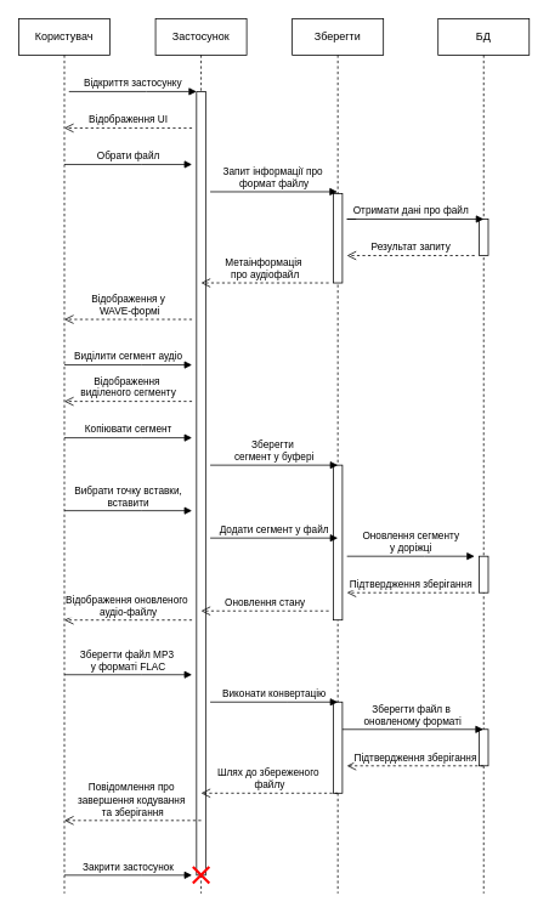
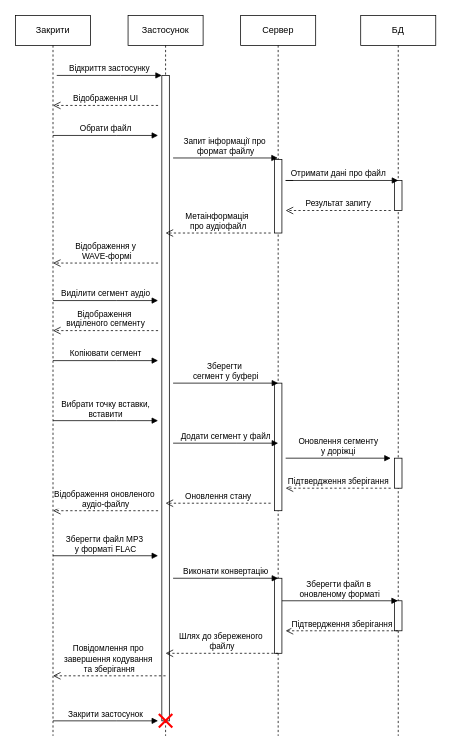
  <mxCell id="0" />
  <mxCell id="1" parent="0" />
- <mxCell id="2" value="Користувач" style="shape=umlLifeline;perimeter=lifelinePerimeter;whiteSpace=wrap;html=1;container=0;dropTarget=0;collapsible=0;recursiveResize=0;outlineConnect=0;portConstraint=eastwest;newEdgeStyle={&quot;edgeStyle&quot;:&quot;elbowEdgeStyle&quot;,&quot;elbow&quot;:&quot;vertical&quot;,&quot;curved&quot;:0,&quot;rounded&quot;:0};" parent="1" vertex="1"><mxGeometry x="20" y="20" width="100" height="960" as="geometry" /></mxCell>
+ <mxCell id="2" value="Закрити" style="shape=umlLifeline;perimeter=lifelinePerimeter;whiteSpace=wrap;html=1;container=0;dropTarget=0;collapsible=0;recursiveResize=0;outlineConnect=0;portConstraint=eastwest;newEdgeStyle={&quot;edgeStyle&quot;:&quot;elbowEdgeStyle&quot;,&quot;elbow&quot;:&quot;vertical&quot;,&quot;curved&quot;:0,&quot;rounded&quot;:0};" parent="1" vertex="1"><mxGeometry x="20" y="20" width="100" height="960" as="geometry" /></mxCell>
  <mxCell id="3" value="Застосунок" style="shape=umlLifeline;perimeter=lifelinePerimeter;whiteSpace=wrap;html=1;container=0;dropTarget=0;collapsible=0;recursiveResize=0;outlineConnect=0;portConstraint=eastwest;newEdgeStyle={&quot;edgeStyle&quot;:&quot;elbowEdgeStyle&quot;,&quot;elbow&quot;:&quot;vertical&quot;,&quot;curved&quot;:0,&quot;rounded&quot;:0};" parent="1" vertex="1"><mxGeometry x="170" y="20" width="100" height="960" as="geometry" /></mxCell>
  <mxCell id="4" value="" style="html=1;points=[];perimeter=orthogonalPerimeter;outlineConnect=0;targetShapes=umlLifeline;portConstraint=eastwest;newEdgeStyle={&quot;edgeStyle&quot;:&quot;elbowEdgeStyle&quot;,&quot;elbow&quot;:&quot;vertical&quot;,&quot;curved&quot;:0,&quot;rounded&quot;:0};" parent="3" vertex="1"><mxGeometry x="45" y="80" width="10" height="860" as="geometry" /></mxCell>
  <mxCell id="5" value="Відкриття застосунку" style="html=1;verticalAlign=bottom;endArrow=block;edgeStyle=elbowEdgeStyle;elbow=vertical;curved=0;rounded=0;" parent="1" target="4" edge="1"><mxGeometry relative="1" as="geometry"><mxPoint x="75" y="100" as="sourcePoint" /><Array as="points"><mxPoint x="160" y="100" /></Array></mxGeometry></mxCell>
  <mxCell id="6" value="Відображення UI" style="html=1;verticalAlign=bottom;endArrow=open;dashed=1;endSize=8;edgeStyle=elbowEdgeStyle;elbow=vertical;curved=0;rounded=0;" parent="1" edge="1"><mxGeometry relative="1" as="geometry"><mxPoint x="70" y="140" as="targetPoint" /><Array as="points"><mxPoint x="165" y="140" /></Array><mxPoint x="210" y="140" as="sourcePoint" /></mxGeometry></mxCell>
- <mxCell id="7" value="Зберегти" style="shape=umlLifeline;perimeter=lifelinePerimeter;whiteSpace=wrap;html=1;container=0;dropTarget=0;collapsible=0;recursiveResize=0;outlineConnect=0;portConstraint=eastwest;newEdgeStyle={&quot;edgeStyle&quot;:&quot;elbowEdgeStyle&quot;,&quot;elbow&quot;:&quot;vertical&quot;,&quot;curved&quot;:0,&quot;rounded&quot;:0};" parent="1" vertex="1"><mxGeometry x="320" y="20" width="100" height="960" as="geometry" /></mxCell>
+ <mxCell id="7" value="Сервер" style="shape=umlLifeline;perimeter=lifelinePerimeter;whiteSpace=wrap;html=1;container=0;dropTarget=0;collapsible=0;recursiveResize=0;outlineConnect=0;portConstraint=eastwest;newEdgeStyle={&quot;edgeStyle&quot;:&quot;elbowEdgeStyle&quot;,&quot;elbow&quot;:&quot;vertical&quot;,&quot;curved&quot;:0,&quot;rounded&quot;:0};" parent="1" vertex="1"><mxGeometry x="320" y="20" width="100" height="960" as="geometry" /></mxCell>
  <mxCell id="8" value="&lt;span style=&quot;color: rgba(0, 0, 0, 0); font-family: monospace; font-size: 0px; text-align: start;&quot;&gt;%3CmxGraphModel%3E%3Croot%3E%3CmxCell%20id%3D%220%22%2F%3E%3CmxCell%20id%3D%221%22%20parent%3D%220%22%2F%3E%3CmxCell%20id%3D%222%22%20value%3D%22%D0%92%D0%B8%D0%B4%D1%96%D0%BB%D0%B8%D1%82%D0%B8%20%D1%81%D0%B5%D0%B3%D0%BC%D0%B5%D0%BD%D1%82%20%D0%B0%D1%83%D0%B4%D1%96%D0%BE%22%20style%3D%22html%3D1%3BverticalAlign%3Dbottom%3BendArrow%3Dblock%3BedgeStyle%3DelbowEdgeStyle%3Belbow%3Dvertical%3Bcurved%3D0%3Brounded%3D0%3B%22%20edge%3D%221%22%20parent%3D%221%22%3E%3CmxGeometry%20x%3D%220.005%22%20relative%3D%221%22%20as%3D%22geometry%22%3E%3CmxPoint%20x%3D%2290%22%20y%3D%22420%22%20as%3D%22sourcePoint%22%2F%3E%3CArray%20as%3D%22points%22%3E%3CmxPoint%20x%3D%22175%22%20y%3D%22420%22%2F%3E%3C%2FArray%3E%3CmxPoint%20x%3D%22230%22%20y%3D%22420%22%20as%3D%22targetPoint%22%2F%3E%3CmxPoint%20as%3D%22offset%22%2F%3E%3C%2FmxGeometry%3E%3C%2FmxCell%3E%3C%2Froot%3E%3C%2FmxGraphModel%3E&lt;/span&gt;" style="html=1;points=[];perimeter=orthogonalPerimeter;outlineConnect=0;targetShapes=umlLifeline;portConstraint=eastwest;newEdgeStyle={&quot;edgeStyle&quot;:&quot;elbowEdgeStyle&quot;,&quot;elbow&quot;:&quot;vertical&quot;,&quot;curved&quot;:0,&quot;rounded&quot;:0};" parent="7" vertex="1"><mxGeometry x="45" y="192" width="10" height="98" as="geometry" /></mxCell>
  <mxCell id="9" value="&lt;span style=&quot;color: rgba(0, 0, 0, 0); font-family: monospace; font-size: 0px; text-align: start;&quot;&gt;%3CmxGraphModel%3E%3Croot%3E%3CmxCell%20id%3D%220%22%2F%3E%3CmxCell%20id%3D%221%22%20parent%3D%220%22%2F%3E%3CmxCell%20id%3D%222%22%20value%3D%22%D0%92%D0%B8%D0%B4%D1%96%D0%BB%D0%B8%D1%82%D0%B8%20%D1%81%D0%B5%D0%B3%D0%BC%D0%B5%D0%BD%D1%82%20%D0%B0%D1%83%D0%B4%D1%96%D0%BE%22%20style%3D%22html%3D1%3BverticalAlign%3Dbottom%3BendArrow%3Dblock%3BedgeStyle%3DelbowEdgeStyle%3Belbow%3Dvertical%3Bcurved%3D0%3Brounded%3D0%3B%22%20edge%3D%221%22%20parent%3D%221%22%3E%3CmxGeometry%20x%3D%220.005%22%20relative%3D%221%22%20as%3D%22geometry%22%3E%3CmxPoint%20x%3D%2290%22%20y%3D%22420%22%20as%3D%22sourcePoint%22%2F%3E%3CArray%20as%3D%22points%22%3E%3CmxPoint%20x%3D%22175%22%20y%3D%22420%22%2F%3E%3C%2FArray%3E%3CmxPoint%20x%3D%22230%22%20y%3D%22420%22%20as%3D%22targetPoint%22%2F%3E%3CmxPoint%20as%3D%22offset%22%2F%3E%3C%2FmxGeometry%3E%3C%2FmxCell%3E%3C%2Froot%3E%3C%2FmxGraphModel%3E&lt;/span&gt;&lt;span style=&quot;color: rgba(0, 0, 0, 0); font-family: monospace; font-size: 0px; text-align: start;&quot;&gt;%3CmxGraphModel%3E%3Croot%3E%3CmxCell%20id%3D%220%22%2F%3E%3CmxCell%20id%3D%221%22%20parent%3D%220%22%2F%3E%3CmxCell%20id%3D%222%22%20value%3D%22%D0%92%D0%B8%D0%B4%D1%96%D0%BB%D0%B8%D1%82%D0%B8%20%D1%81%D0%B5%D0%B3%D0%BC%D0%B5%D0%BD%D1%82%20%D0%B0%D1%83%D0%B4%D1%96%D0%BE%22%20style%3D%22html%3D1%3BverticalAlign%3Dbottom%3BendArrow%3Dblock%3BedgeStyle%3DelbowEdgeStyle%3Belbow%3Dvertical%3Bcurved%3D0%3Brounded%3D0%3B%22%20edge%3D%221%22%20parent%3D%221%22%3E%3CmxGeometry%20x%3D%220.005%22%20relative%3D%221%22%20as%3D%22geometry%22%3E%3CmxPoint%20x%3D%2290%22%20y%3D%22420%22%20as%3D%22sourcePoint%22%2F%3E%3CArray%20as%3D%22points%22%3E%3CmxPoint%20x%3D%22175%22%20y%3D%22420%22%2F%3E%3C%2FArray%3E%3CmxPoint%20x%3D%22230%22%20y%3D%22420%22%20as%3D%22targetPoint%22%2F%3E%3CmxPoint%20as%3D%22offset%22%2F%3E%3C%2FmxGeometry%3E%3C%2FmxCell%3E%3C%2Froot%3E%3C%2FmxGraphModel%3E&lt;/span&gt;&lt;span style=&quot;color: rgba(0, 0, 0, 0); font-family: monospace; font-size: 0px; text-align: start;&quot;&gt;%3CmxGraphModel%3E%3Croot%3E%3CmxCell%20id%3D%220%22%2F%3E%3CmxCell%20id%3D%221%22%20parent%3D%220%22%2F%3E%3CmxCell%20id%3D%222%22%20value%3D%22%D0%92%D0%B8%D0%B4%D1%96%D0%BB%D0%B8%D1%82%D0%B8%20%D1%81%D0%B5%D0%B3%D0%BC%D0%B5%D0%BD%D1%82%20%D0%B0%D1%83%D0%B4%D1%96%D0%BE%22%20style%3D%22html%3D1%3BverticalAlign%3Dbottom%3BendArrow%3Dblock%3BedgeStyle%3DelbowEdgeStyle%3Belbow%3Dvertical%3Bcurved%3D0%3Brounded%3D0%3B%22%20edge%3D%221%22%20parent%3D%221%22%3E%3CmxGeometry%20x%3D%220.005%22%20relative%3D%221%22%20as%3D%22geometry%22%3E%3CmxPoint%20x%3D%2290%22%20y%3D%22420%22%20as%3D%22sourcePoint%22%2F%3E%3CArray%20as%3D%22points%22%3E%3CmxPoint%20x%3D%22175%22%20y%3D%22420%22%2F%3E%3C%2FArray%3E%3CmxPoint%20x%3D%22230%22%20y%3D%22420%22%20as%3D%22targetPoint%22%2F%3E%3CmxPoint%20as%3D%22offset%22%2F%3E%3C%2FmxGeometry%3E%3C%2FmxCell%3E%3C%2Froot%3E%3C%2FmxGraphModel%3E&lt;/span&gt;" style="html=1;points=[];perimeter=orthogonalPerimeter;outlineConnect=0;targetShapes=umlLifeline;portConstraint=eastwest;newEdgeStyle={&quot;edgeStyle&quot;:&quot;elbowEdgeStyle&quot;,&quot;elbow&quot;:&quot;vertical&quot;,&quot;curved&quot;:0,&quot;rounded&quot;:0};" vertex="1" parent="7"><mxGeometry x="45" y="490" width="10" height="170" as="geometry" /></mxCell>
  <mxCell id="10" value="" style="html=1;points=[];perimeter=orthogonalPerimeter;outlineConnect=0;targetShapes=umlLifeline;portConstraint=eastwest;newEdgeStyle={&quot;edgeStyle&quot;:&quot;elbowEdgeStyle&quot;,&quot;elbow&quot;:&quot;vertical&quot;,&quot;curved&quot;:0,&quot;rounded&quot;:0};" vertex="1" parent="7"><mxGeometry x="45" y="750" width="10" height="100" as="geometry" /></mxCell>
  <mxCell id="11" value="БД" style="shape=umlLifeline;perimeter=lifelinePerimeter;whiteSpace=wrap;html=1;container=0;dropTarget=0;collapsible=0;recursiveResize=0;outlineConnect=0;portConstraint=eastwest;newEdgeStyle={&quot;edgeStyle&quot;:&quot;elbowEdgeStyle&quot;,&quot;elbow&quot;:&quot;vertical&quot;,&quot;curved&quot;:0,&quot;rounded&quot;:0};" parent="1" vertex="1"><mxGeometry x="480" y="20" width="100" height="960" as="geometry" /></mxCell>
  <mxCell id="12" value="" style="html=1;points=[];perimeter=orthogonalPerimeter;outlineConnect=0;targetShapes=umlLifeline;portConstraint=eastwest;newEdgeStyle={&quot;edgeStyle&quot;:&quot;elbowEdgeStyle&quot;,&quot;elbow&quot;:&quot;vertical&quot;,&quot;curved&quot;:0,&quot;rounded&quot;:0};" parent="11" vertex="1"><mxGeometry x="45" y="220" width="10" height="40" as="geometry" /></mxCell>
  <mxCell id="13" value="" style="html=1;points=[];perimeter=orthogonalPerimeter;outlineConnect=0;targetShapes=umlLifeline;portConstraint=eastwest;newEdgeStyle={&quot;edgeStyle&quot;:&quot;elbowEdgeStyle&quot;,&quot;elbow&quot;:&quot;vertical&quot;,&quot;curved&quot;:0,&quot;rounded&quot;:0};" vertex="1" parent="11"><mxGeometry x="45" y="590" width="10" height="40" as="geometry" /></mxCell>
  <mxCell id="14" value="" style="html=1;points=[];perimeter=orthogonalPerimeter;outlineConnect=0;targetShapes=umlLifeline;portConstraint=eastwest;newEdgeStyle={&quot;edgeStyle&quot;:&quot;elbowEdgeStyle&quot;,&quot;elbow&quot;:&quot;vertical&quot;,&quot;curved&quot;:0,&quot;rounded&quot;:0};" vertex="1" parent="11"><mxGeometry x="45" y="780" width="10" height="40" as="geometry" /></mxCell>
  <mxCell id="15" value="Обрати файл" style="html=1;verticalAlign=bottom;endArrow=block;edgeStyle=elbowEdgeStyle;elbow=vertical;curved=0;rounded=0;" edge="1" parent="1"><mxGeometry relative="1" as="geometry"><mxPoint x="70" y="180" as="sourcePoint" /><Array as="points"><mxPoint x="155" y="180" /></Array><mxPoint x="210" y="180" as="targetPoint" /></mxGeometry></mxCell>
  <mxCell id="16" value="Запит інформації про&amp;nbsp;&lt;div&gt;формат файлу&lt;/div&gt;" style="html=1;verticalAlign=bottom;endArrow=block;elbow=vertical;rounded=0;exitX=1.5;exitY=0.262;exitDx=0;exitDy=0;exitPerimeter=0;" edge="1" parent="1"><mxGeometry x="0.003" relative="1" as="geometry"><mxPoint x="230" y="210" as="sourcePoint" /><mxPoint x="369.5" y="210" as="targetPoint" /><mxPoint as="offset" /></mxGeometry></mxCell>
  <mxCell id="17" value="Отримати дані про файл" style="html=1;verticalAlign=bottom;endArrow=block;edgeStyle=elbowEdgeStyle;elbow=vertical;curved=0;rounded=0;exitX=1.5;exitY=0.262;exitDx=0;exitDy=0;exitPerimeter=0;" edge="1" parent="1"><mxGeometry x="0.003" relative="1" as="geometry"><mxPoint x="390" y="240" as="sourcePoint" /><Array as="points"><mxPoint x="380" y="240" /></Array><mxPoint x="530" y="240" as="targetPoint" /><mxPoint as="offset" /></mxGeometry></mxCell>
  <mxCell id="18" value="Результат запиту" style="html=1;verticalAlign=bottom;endArrow=open;dashed=1;endSize=8;edgeStyle=elbowEdgeStyle;elbow=vertical;curved=0;rounded=0;" edge="1" parent="1"><mxGeometry x="0.005" relative="1" as="geometry"><mxPoint x="380" y="280" as="targetPoint" /><Array as="points"><mxPoint x="475" y="280" /></Array><mxPoint x="520" y="280" as="sourcePoint" /><mxPoint as="offset" /></mxGeometry></mxCell>
  <mxCell id="19" value="Метаінформація&amp;nbsp;&lt;div&gt;про аудіофайл&lt;/div&gt;" style="html=1;verticalAlign=bottom;endArrow=open;dashed=1;endSize=8;edgeStyle=elbowEdgeStyle;elbow=vertical;curved=0;rounded=0;" edge="1" parent="1"><mxGeometry x="0.005" relative="1" as="geometry"><mxPoint x="220" y="310" as="targetPoint" /><Array as="points"><mxPoint x="315" y="310" /></Array><mxPoint x="360" y="310" as="sourcePoint" /><mxPoint as="offset" /></mxGeometry></mxCell>
  <mxCell id="20" value="Відображення у&lt;br&gt;&amp;nbsp;WAVE-формі" style="html=1;verticalAlign=bottom;endArrow=open;dashed=1;endSize=8;edgeStyle=elbowEdgeStyle;elbow=vertical;curved=0;rounded=0;" edge="1" parent="1"><mxGeometry relative="1" as="geometry"><mxPoint x="70" y="350" as="targetPoint" /><Array as="points"><mxPoint x="165" y="350" /></Array><mxPoint x="210" y="350" as="sourcePoint" /></mxGeometry></mxCell>
  <mxCell id="21" value="Виділити сегмент аудіо" style="html=1;verticalAlign=bottom;endArrow=block;edgeStyle=elbowEdgeStyle;elbow=vertical;curved=0;rounded=0;" edge="1" parent="1"><mxGeometry x="0.005" relative="1" as="geometry"><mxPoint x="70" y="400" as="sourcePoint" /><Array as="points"><mxPoint x="155" y="400" /></Array><mxPoint x="210" y="400" as="targetPoint" /><mxPoint as="offset" /></mxGeometry></mxCell>
  <mxCell id="22" value="Відображення&amp;nbsp;&lt;div&gt;виділеного сегменту&lt;/div&gt;" style="html=1;verticalAlign=bottom;endArrow=open;dashed=1;endSize=8;edgeStyle=elbowEdgeStyle;elbow=vertical;curved=0;rounded=0;" edge="1" parent="1"><mxGeometry relative="1" as="geometry"><mxPoint x="70" y="440" as="targetPoint" /><Array as="points"><mxPoint x="165" y="440" /></Array><mxPoint x="210" y="440" as="sourcePoint" /></mxGeometry></mxCell>
  <mxCell id="23" value="Копіювати сегмент" style="html=1;verticalAlign=bottom;endArrow=block;edgeStyle=elbowEdgeStyle;elbow=vertical;curved=0;rounded=0;" edge="1" parent="1"><mxGeometry x="0.005" relative="1" as="geometry"><mxPoint x="70" y="480" as="sourcePoint" /><Array as="points"><mxPoint x="155" y="480" /></Array><mxPoint x="210" y="480" as="targetPoint" /><mxPoint as="offset" /></mxGeometry></mxCell>
  <mxCell id="24" value="Зберегти&amp;nbsp;&lt;div&gt;сегмент у буфері&lt;/div&gt;" style="html=1;verticalAlign=bottom;endArrow=block;edgeStyle=elbowEdgeStyle;elbow=vertical;curved=0;rounded=0;" edge="1" parent="1"><mxGeometry x="0.005" relative="1" as="geometry"><mxPoint x="230" y="510" as="sourcePoint" /><Array as="points"><mxPoint x="315" y="510" /></Array><mxPoint x="370" y="510" as="targetPoint" /><mxPoint as="offset" /></mxGeometry></mxCell>
  <mxCell id="25" value="Вибрати точку вставки,&lt;div&gt;вставити&lt;/div&gt;" style="html=1;verticalAlign=bottom;endArrow=block;edgeStyle=elbowEdgeStyle;elbow=vertical;curved=0;rounded=0;" edge="1" parent="1"><mxGeometry x="0.005" relative="1" as="geometry"><mxPoint x="70" y="560" as="sourcePoint" /><Array as="points"><mxPoint x="155" y="560" /></Array><mxPoint x="210" y="560" as="targetPoint" /><mxPoint as="offset" /></mxGeometry></mxCell>
  <mxCell id="26" value="Додати сегмент у файл" style="html=1;verticalAlign=bottom;endArrow=block;edgeStyle=elbowEdgeStyle;elbow=vertical;curved=0;rounded=0;" edge="1" parent="1"><mxGeometry x="0.005" relative="1" as="geometry"><mxPoint x="230" y="590" as="sourcePoint" /><Array as="points"><mxPoint x="315" y="590" /></Array><mxPoint x="370" y="590" as="targetPoint" /><mxPoint as="offset" /></mxGeometry></mxCell>
  <mxCell id="27" value="Оновлення сегменту&lt;div&gt;у доріжці&lt;/div&gt;" style="html=1;verticalAlign=bottom;endArrow=block;edgeStyle=elbowEdgeStyle;elbow=vertical;curved=0;rounded=0;" edge="1" parent="1"><mxGeometry x="0.005" relative="1" as="geometry"><mxPoint x="380" y="610" as="sourcePoint" /><Array as="points"><mxPoint x="465" y="610" /></Array><mxPoint x="520" y="610" as="targetPoint" /><mxPoint as="offset" /></mxGeometry></mxCell>
  <mxCell id="28" value="Підтвердження зберігання" style="html=1;verticalAlign=bottom;endArrow=open;dashed=1;endSize=8;edgeStyle=elbowEdgeStyle;elbow=vertical;curved=0;rounded=0;" edge="1" parent="1"><mxGeometry relative="1" as="geometry"><mxPoint x="380" y="650" as="targetPoint" /><Array as="points"><mxPoint x="475" y="650" /></Array><mxPoint x="520" y="650" as="sourcePoint" /></mxGeometry></mxCell>
  <mxCell id="29" value="Оновлення стану" style="html=1;verticalAlign=bottom;endArrow=open;dashed=1;endSize=8;edgeStyle=elbowEdgeStyle;elbow=vertical;curved=0;rounded=0;" edge="1" parent="1"><mxGeometry relative="1" as="geometry"><mxPoint x="220" y="670" as="targetPoint" /><Array as="points"><mxPoint x="315" y="670" /></Array><mxPoint x="360" y="670" as="sourcePoint" /></mxGeometry></mxCell>
  <mxCell id="30" value="Відображення оновленого&amp;nbsp;&lt;div&gt;аудіо-файлу&lt;/div&gt;" style="html=1;verticalAlign=bottom;endArrow=open;dashed=1;endSize=8;edgeStyle=elbowEdgeStyle;elbow=vertical;curved=0;rounded=0;" edge="1" parent="1"><mxGeometry relative="1" as="geometry"><mxPoint x="70" y="680" as="targetPoint" /><Array as="points"><mxPoint x="165" y="680" /></Array><mxPoint x="210" y="680" as="sourcePoint" /></mxGeometry></mxCell>
  <mxCell id="31" value="Зберегти файл MP3&amp;nbsp;&lt;div&gt;у форматі FLAC&lt;/div&gt;" style="html=1;verticalAlign=bottom;endArrow=block;edgeStyle=elbowEdgeStyle;elbow=vertical;curved=0;rounded=0;" edge="1" parent="1"><mxGeometry x="0.005" relative="1" as="geometry"><mxPoint x="70" y="740" as="sourcePoint" /><Array as="points"><mxPoint x="155" y="740" /></Array><mxPoint x="210" y="740" as="targetPoint" /><mxPoint as="offset" /></mxGeometry></mxCell>
  <mxCell id="32" value="Виконати конвертацію" style="html=1;verticalAlign=bottom;endArrow=block;edgeStyle=elbowEdgeStyle;elbow=vertical;curved=0;rounded=0;" edge="1" parent="1"><mxGeometry x="0.005" relative="1" as="geometry"><mxPoint x="230" y="770" as="sourcePoint" /><Array as="points"><mxPoint x="315" y="770" /></Array><mxPoint x="370" y="770" as="targetPoint" /><mxPoint as="offset" /></mxGeometry></mxCell>
  <mxCell id="33" value="Зберегти файл в&amp;nbsp;&lt;div&gt;оновленому форматі&lt;/div&gt;" style="html=1;verticalAlign=bottom;endArrow=block;edgeStyle=elbowEdgeStyle;elbow=vertical;curved=0;rounded=0;" edge="1" parent="1" source="10" target="11"><mxGeometry x="0.003" relative="1" as="geometry"><mxPoint x="380" y="800" as="sourcePoint" /><Array as="points"><mxPoint x="455" y="800" /></Array><mxPoint x="510" y="800" as="targetPoint" /><mxPoint as="offset" /></mxGeometry></mxCell>
  <mxCell id="34" value="Підтвердження зберігання" style="html=1;verticalAlign=bottom;endArrow=open;dashed=1;endSize=8;edgeStyle=elbowEdgeStyle;elbow=vertical;curved=0;rounded=0;" edge="1" parent="1" source="11"><mxGeometry relative="1" as="geometry"><mxPoint x="380" y="840" as="targetPoint" /><Array as="points"><mxPoint x="475" y="840" /></Array><mxPoint x="520" y="840" as="sourcePoint" /></mxGeometry></mxCell>
  <mxCell id="35" value="Шлях до збереженого&amp;nbsp;&lt;div&gt;файлу&lt;/div&gt;" style="html=1;verticalAlign=bottom;endArrow=open;dashed=1;endSize=8;edgeStyle=elbowEdgeStyle;elbow=vertical;curved=0;rounded=0;" edge="1" parent="1"><mxGeometry relative="1" as="geometry"><mxPoint x="220" y="870" as="targetPoint" /><Array as="points"><mxPoint x="325" y="870" /></Array><mxPoint x="370" y="870" as="sourcePoint" /></mxGeometry></mxCell>
  <mxCell id="36" value="Повідомлення про&amp;nbsp;&lt;div&gt;завершення кодування&amp;nbsp;&lt;/div&gt;&lt;div&gt;та зберігання&lt;/div&gt;" style="html=1;verticalAlign=bottom;endArrow=open;dashed=1;endSize=8;edgeStyle=elbowEdgeStyle;elbow=vertical;curved=0;rounded=0;" edge="1" parent="1"><mxGeometry relative="1" as="geometry"><mxPoint x="70" y="900" as="targetPoint" /><Array as="points"><mxPoint x="175" y="900" /></Array><mxPoint x="220" y="900" as="sourcePoint" /></mxGeometry></mxCell>
  <mxCell id="37" value="Закрити застосунок" style="html=1;verticalAlign=bottom;endArrow=block;edgeStyle=elbowEdgeStyle;elbow=vertical;curved=0;rounded=0;" edge="1" parent="1"><mxGeometry x="0.005" relative="1" as="geometry"><mxPoint x="70" y="960" as="sourcePoint" /><Array as="points"><mxPoint x="155" y="960" /></Array><mxPoint x="210" y="960" as="targetPoint" /><mxPoint as="offset" /></mxGeometry></mxCell>
  <mxCell id="38" value="" style="shape=mxgraph.mockup.markup.redX;fillColor=#ff0000;html=1;shadow=0;whiteSpace=wrap;strokeColor=none;" vertex="1" parent="1"><mxGeometry x="210" y="950" width="20" height="20" as="geometry" /></mxCell>
